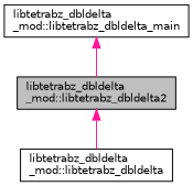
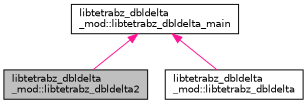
  digraph {
    rankdir=TB
    node [color=black fillcolor=white fontname=Helvetica fontsize=10 shape=record style=filled]
    edge [color=deeppink dir=back fontname=Helvetica fontsize=10 labelfontname=Helvetica labelfontsize=10 style=solid]
    n1 [fillcolor=grey75 fontcolor=black height=0.2 label="libtetrabz_dbldelta\l_mod::libtetrabz_dbldelta2" width=0.4]
    n2 [height=0.2 label="libtetrabz_dbldelta\l_mod::libtetrabz_dbldelta_main" width=0.4]
    n3 [height=0.2 label="libtetrabz_dbldelta\l_mod::libtetrabz_dbldelta" width=0.4]
    n2 -> n1
-   n1 -> n3
+   n2 -> n3
  }
